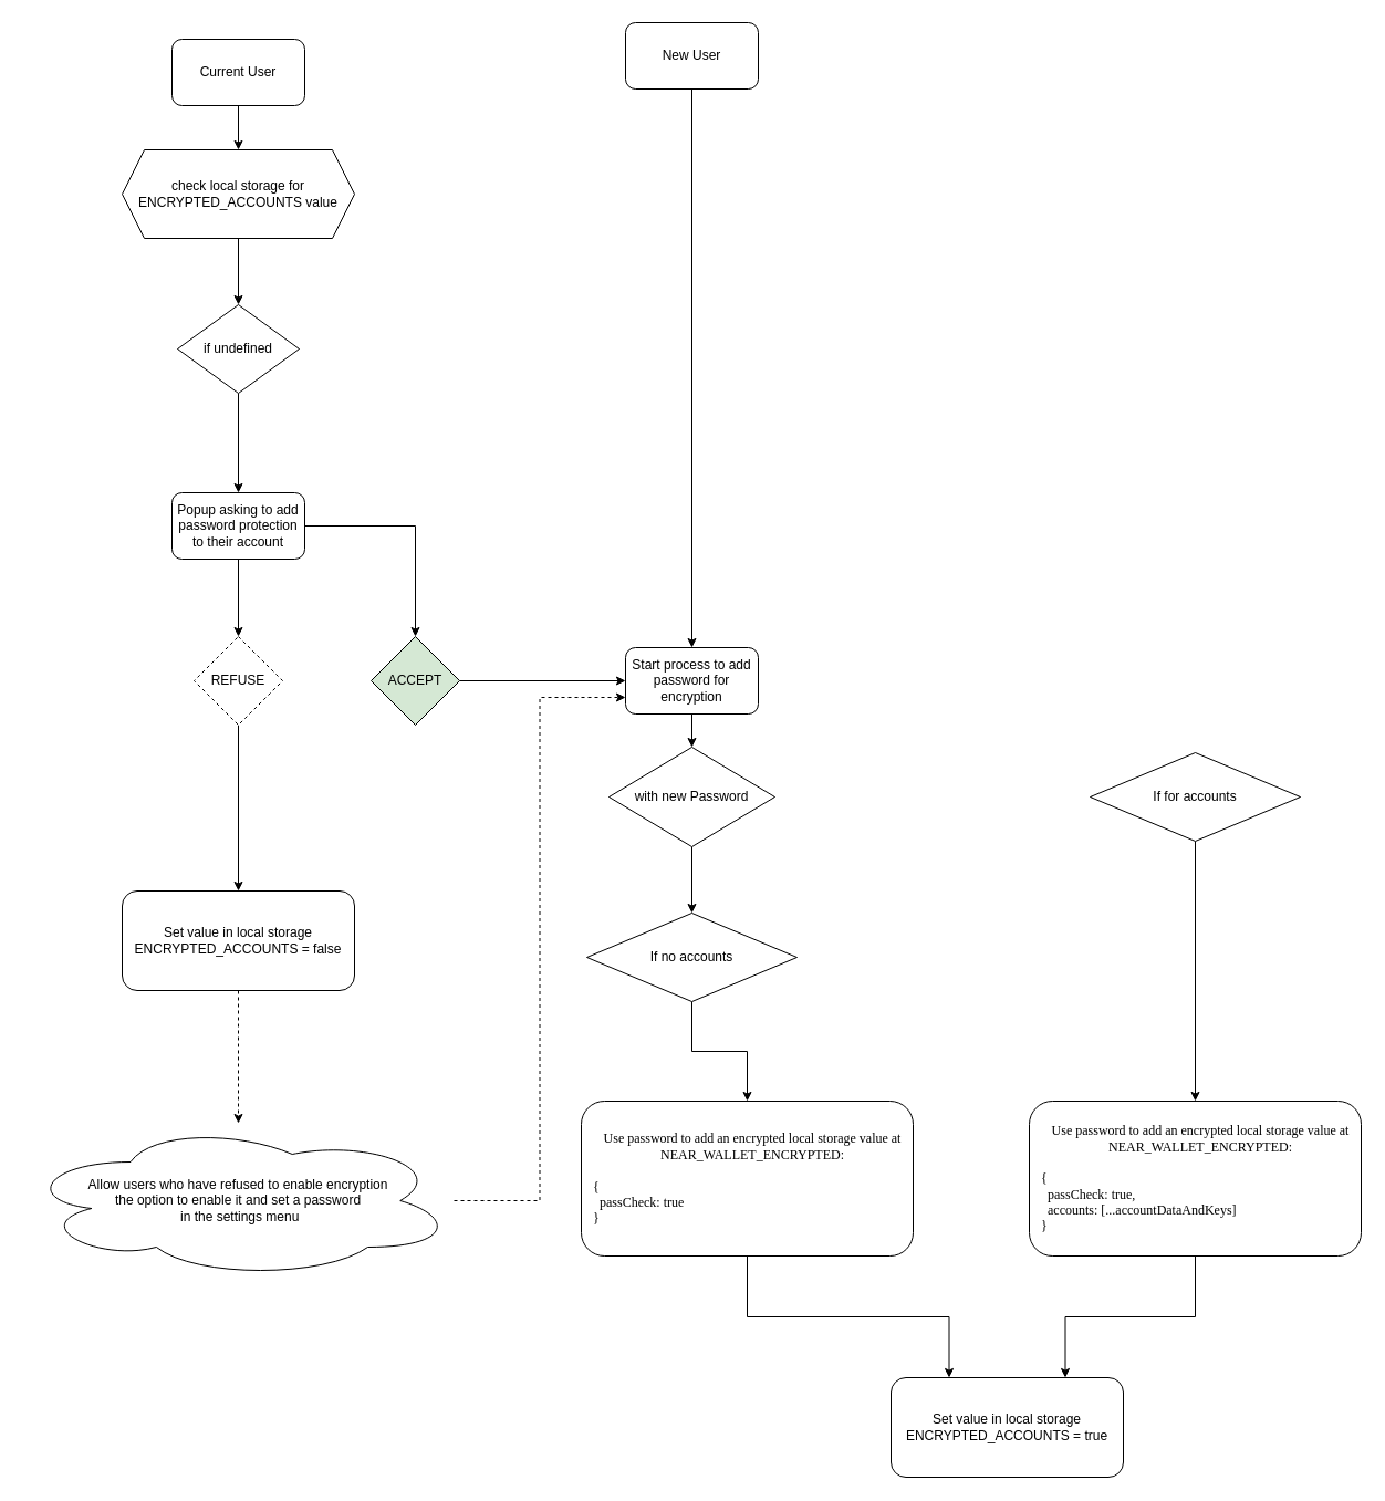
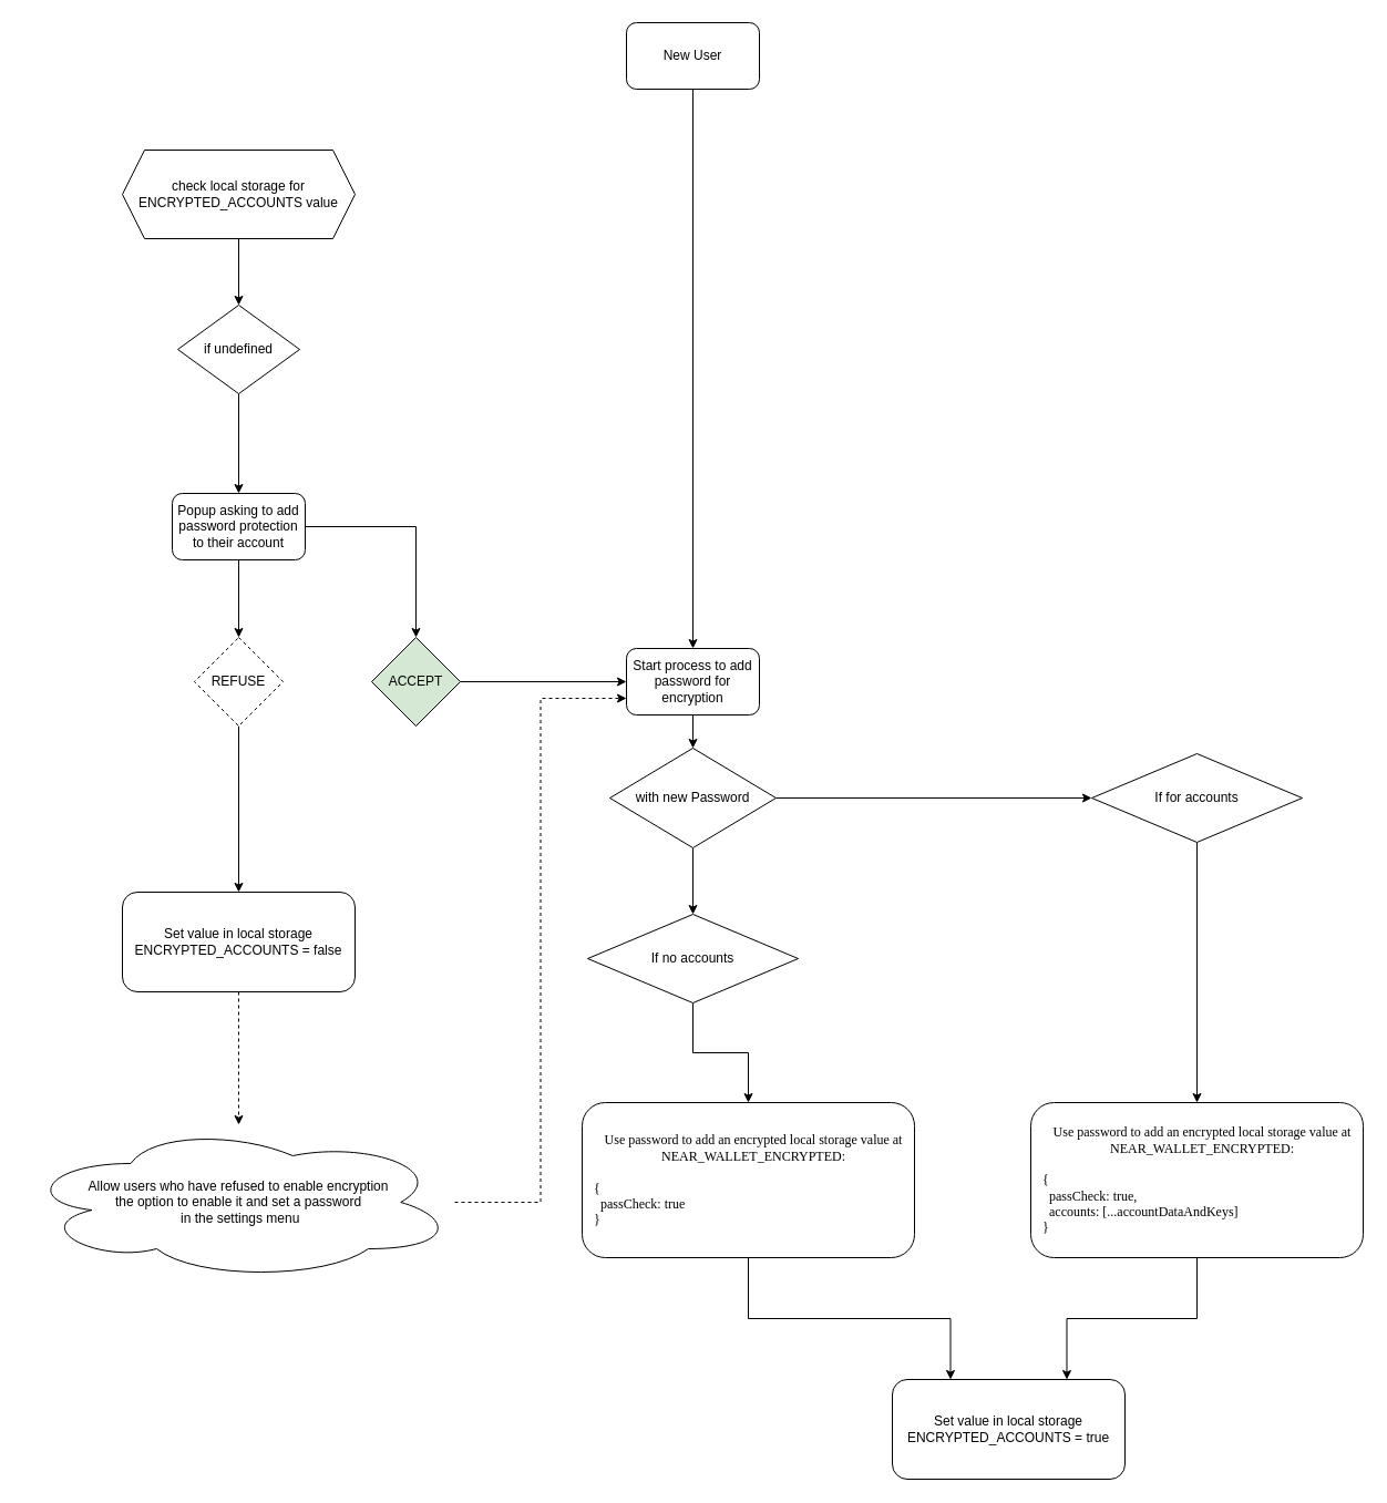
  <mxCell id="0" />
  <mxCell id="1" parent="0" />
- <mxCell id="2" style="edgeStyle=orthogonalEdgeStyle;rounded=0;orthogonalLoop=1;jettySize=auto;html=1;" edge="1" parent="1" source="3" target="19"><mxGeometry relative="1" as="geometry" /></mxCell>
- <mxCell id="3" value="Current User" style="rounded=1;whiteSpace=wrap;html=1;" vertex="1" parent="1"><mxGeometry x="155" y="35" width="120" height="60" as="geometry" /></mxCell>
  <mxCell id="4" style="edgeStyle=orthogonalEdgeStyle;rounded=0;orthogonalLoop=1;jettySize=auto;html=1;entryX=0.5;entryY=0;entryDx=0;entryDy=0;" edge="1" parent="1" source="5" target="14"><mxGeometry relative="1" as="geometry" /></mxCell>
  <mxCell id="5" value="New User" style="rounded=1;whiteSpace=wrap;html=1;" vertex="1" parent="1"><mxGeometry x="565" y="20" width="120" height="60" as="geometry" /></mxCell>
  <mxCell id="6" style="edgeStyle=orthogonalEdgeStyle;rounded=0;orthogonalLoop=1;jettySize=auto;html=1;entryX=0.5;entryY=0;entryDx=0;entryDy=0;" edge="1" parent="1" source="8" target="12"><mxGeometry relative="1" as="geometry" /></mxCell>
  <mxCell id="7" style="edgeStyle=orthogonalEdgeStyle;rounded=0;orthogonalLoop=1;jettySize=auto;html=1;entryX=0.5;entryY=0;entryDx=0;entryDy=0;" edge="1" parent="1" source="8" target="10"><mxGeometry relative="1" as="geometry" /></mxCell>
  <mxCell id="8" value="Popup asking to add password protection to their account" style="rounded=1;whiteSpace=wrap;html=1;" vertex="1" parent="1"><mxGeometry x="155" y="445" width="120" height="60" as="geometry" /></mxCell>
  <mxCell id="9" style="edgeStyle=orthogonalEdgeStyle;rounded=0;orthogonalLoop=1;jettySize=auto;html=1;" edge="1" parent="1" source="10" target="17"><mxGeometry relative="1" as="geometry" /></mxCell>
  <mxCell id="10" value="REFUSE" style="rhombus;whiteSpace=wrap;html=1;dashed=1;" vertex="1" parent="1"><mxGeometry x="175" y="575" width="80" height="80" as="geometry" /></mxCell>
  <mxCell id="11" style="edgeStyle=orthogonalEdgeStyle;rounded=0;orthogonalLoop=1;jettySize=auto;html=1;" edge="1" parent="1" source="12" target="14"><mxGeometry relative="1" as="geometry" /></mxCell>
  <mxCell id="12" value="ACCEPT" style="rhombus;whiteSpace=wrap;html=1;fillColor=#d5e8d4;" vertex="1" parent="1"><mxGeometry x="335" y="575" width="80" height="80" as="geometry" /></mxCell>
  <mxCell id="13" style="edgeStyle=orthogonalEdgeStyle;rounded=0;orthogonalLoop=1;jettySize=auto;html=1;entryX=0.5;entryY=0;entryDx=0;entryDy=0;" edge="1" parent="1" source="14" target="26"><mxGeometry relative="1" as="geometry" /></mxCell>
  <mxCell id="14" value="Start process to add password for encryption" style="rounded=1;whiteSpace=wrap;html=1;" vertex="1" parent="1"><mxGeometry x="565" y="585" width="120" height="60" as="geometry" /></mxCell>
  <mxCell id="15" value="Set value in local storage ENCRYPTED_ACCOUNTS = true" style="rounded=1;whiteSpace=wrap;html=1;" vertex="1" parent="1"><mxGeometry x="805" y="1245" width="210" height="90" as="geometry" /></mxCell>
  <mxCell id="16" style="edgeStyle=orthogonalEdgeStyle;rounded=0;orthogonalLoop=1;jettySize=auto;html=1;dashed=1;" edge="1" parent="1" source="17" target="23"><mxGeometry relative="1" as="geometry" /></mxCell>
  <mxCell id="17" value="Set value in local storage ENCRYPTED_ACCOUNTS = false" style="rounded=1;whiteSpace=wrap;html=1;" vertex="1" parent="1"><mxGeometry x="110" y="805" width="210" height="90" as="geometry" /></mxCell>
  <mxCell id="18" style="edgeStyle=orthogonalEdgeStyle;rounded=0;orthogonalLoop=1;jettySize=auto;html=1;entryX=0.5;entryY=0;entryDx=0;entryDy=0;" edge="1" parent="1" source="19" target="21"><mxGeometry relative="1" as="geometry" /></mxCell>
  <mxCell id="19" value="check local storage for ENCRYPTED_ACCOUNTS value" style="shape=hexagon;perimeter=hexagonPerimeter2;whiteSpace=wrap;html=1;fixedSize=1;" vertex="1" parent="1"><mxGeometry x="110" y="135" width="210" height="80" as="geometry" /></mxCell>
  <mxCell id="20" style="edgeStyle=orthogonalEdgeStyle;rounded=0;orthogonalLoop=1;jettySize=auto;html=1;entryX=0.5;entryY=0;entryDx=0;entryDy=0;" edge="1" parent="1" source="21" target="8"><mxGeometry relative="1" as="geometry" /></mxCell>
  <mxCell id="21" value="if undefined" style="rhombus;whiteSpace=wrap;html=1;" vertex="1" parent="1"><mxGeometry x="160" y="275" width="110" height="80" as="geometry" /></mxCell>
  <mxCell id="22" style="edgeStyle=orthogonalEdgeStyle;rounded=0;orthogonalLoop=1;jettySize=auto;html=1;entryX=0;entryY=0.75;entryDx=0;entryDy=0;dashed=1;" edge="1" parent="1" source="23" target="14"><mxGeometry relative="1" as="geometry" /></mxCell>
  <mxCell id="23" value="&lt;div&gt;Allow users who have refused to enable encryption&lt;/div&gt;&lt;div&gt;the option to enable it and set a password&lt;/div&gt;&lt;div&gt;&amp;nbsp;in the settings menu&lt;/div&gt;" style="ellipse;shape=cloud;whiteSpace=wrap;html=1;" vertex="1" parent="1"><mxGeometry x="20" y="1015" width="390" height="140" as="geometry" /></mxCell>
+ <mxCell id="24" style="edgeStyle=orthogonalEdgeStyle;rounded=0;orthogonalLoop=1;jettySize=auto;html=1;entryX=0;entryY=0.5;entryDx=0;entryDy=0;" edge="1" parent="1" source="26" target="32"><mxGeometry relative="1" as="geometry" /></mxCell>
  <mxCell id="25" style="edgeStyle=orthogonalEdgeStyle;rounded=0;orthogonalLoop=1;jettySize=auto;html=1;entryX=0.5;entryY=0;entryDx=0;entryDy=0;" edge="1" parent="1" source="26" target="34"><mxGeometry relative="1" as="geometry" /></mxCell>
  <mxCell id="26" value="with new Password" style="rhombus;whiteSpace=wrap;html=1;" vertex="1" parent="1"><mxGeometry x="550" y="675" width="150" height="90" as="geometry" /></mxCell>
  <mxCell id="27" style="edgeStyle=orthogonalEdgeStyle;rounded=0;orthogonalLoop=1;jettySize=auto;html=1;entryX=0.25;entryY=0;entryDx=0;entryDy=0;" edge="1" parent="1" source="28" target="15"><mxGeometry relative="1" as="geometry" /></mxCell>
  <mxCell id="28" value="&lt;div&gt;Use password to add an encrypted local storage value at NEAR_WALLET_ENCRYPTED:&lt;br&gt;&lt;/div&gt;&lt;div&gt;&lt;br&gt;&lt;/div&gt;&lt;div align=&quot;left&quot;&gt;{&lt;/div&gt;&lt;div align=&quot;left&quot;&gt;&amp;nbsp; passCheck: true&lt;/div&gt;&lt;div align=&quot;left&quot;&gt;}&lt;/div&gt;" style="rounded=1;whiteSpace=wrap;html=1;fontFamily=Lucida Console;spacingLeft=10;" vertex="1" parent="1"><mxGeometry x="525" y="995" width="300" height="140" as="geometry" /></mxCell>
  <mxCell id="29" style="edgeStyle=orthogonalEdgeStyle;rounded=0;orthogonalLoop=1;jettySize=auto;html=1;entryX=0.75;entryY=0;entryDx=0;entryDy=0;" edge="1" parent="1" source="30" target="15"><mxGeometry relative="1" as="geometry" /></mxCell>
  <mxCell id="30" value="&lt;div&gt;Use password to add an encrypted local storage value at NEAR_WALLET_ENCRYPTED:&lt;/div&gt;&lt;div&gt;&lt;br&gt;&lt;/div&gt;&lt;div align=&quot;left&quot;&gt;{&lt;/div&gt;&lt;div align=&quot;left&quot;&gt;&amp;nbsp; passCheck: true,&lt;/div&gt;&lt;div align=&quot;left&quot;&gt;&amp;nbsp; accounts: [...accountDataAndKeys]&lt;/div&gt;&lt;div align=&quot;left&quot;&gt;}&lt;/div&gt;" style="rounded=1;whiteSpace=wrap;html=1;fontFamily=Lucida Console;spacingLeft=10;" vertex="1" parent="1"><mxGeometry x="930" y="995" width="300" height="140" as="geometry" /></mxCell>
  <mxCell id="31" style="edgeStyle=orthogonalEdgeStyle;rounded=0;orthogonalLoop=1;jettySize=auto;html=1;entryX=0.5;entryY=0;entryDx=0;entryDy=0;" edge="1" parent="1" source="32" target="30"><mxGeometry relative="1" as="geometry" /></mxCell>
  <mxCell id="32" value="If for accounts" style="rhombus;whiteSpace=wrap;html=1;" vertex="1" parent="1"><mxGeometry x="985" y="680" width="190" height="80" as="geometry" /></mxCell>
  <mxCell id="33" style="edgeStyle=orthogonalEdgeStyle;rounded=0;orthogonalLoop=1;jettySize=auto;html=1;entryX=0.5;entryY=0;entryDx=0;entryDy=0;" edge="1" parent="1" source="34" target="28"><mxGeometry relative="1" as="geometry" /></mxCell>
  <mxCell id="34" value="If no accounts" style="rhombus;whiteSpace=wrap;html=1;" vertex="1" parent="1"><mxGeometry x="530" y="825" width="190" height="80" as="geometry" /></mxCell>
